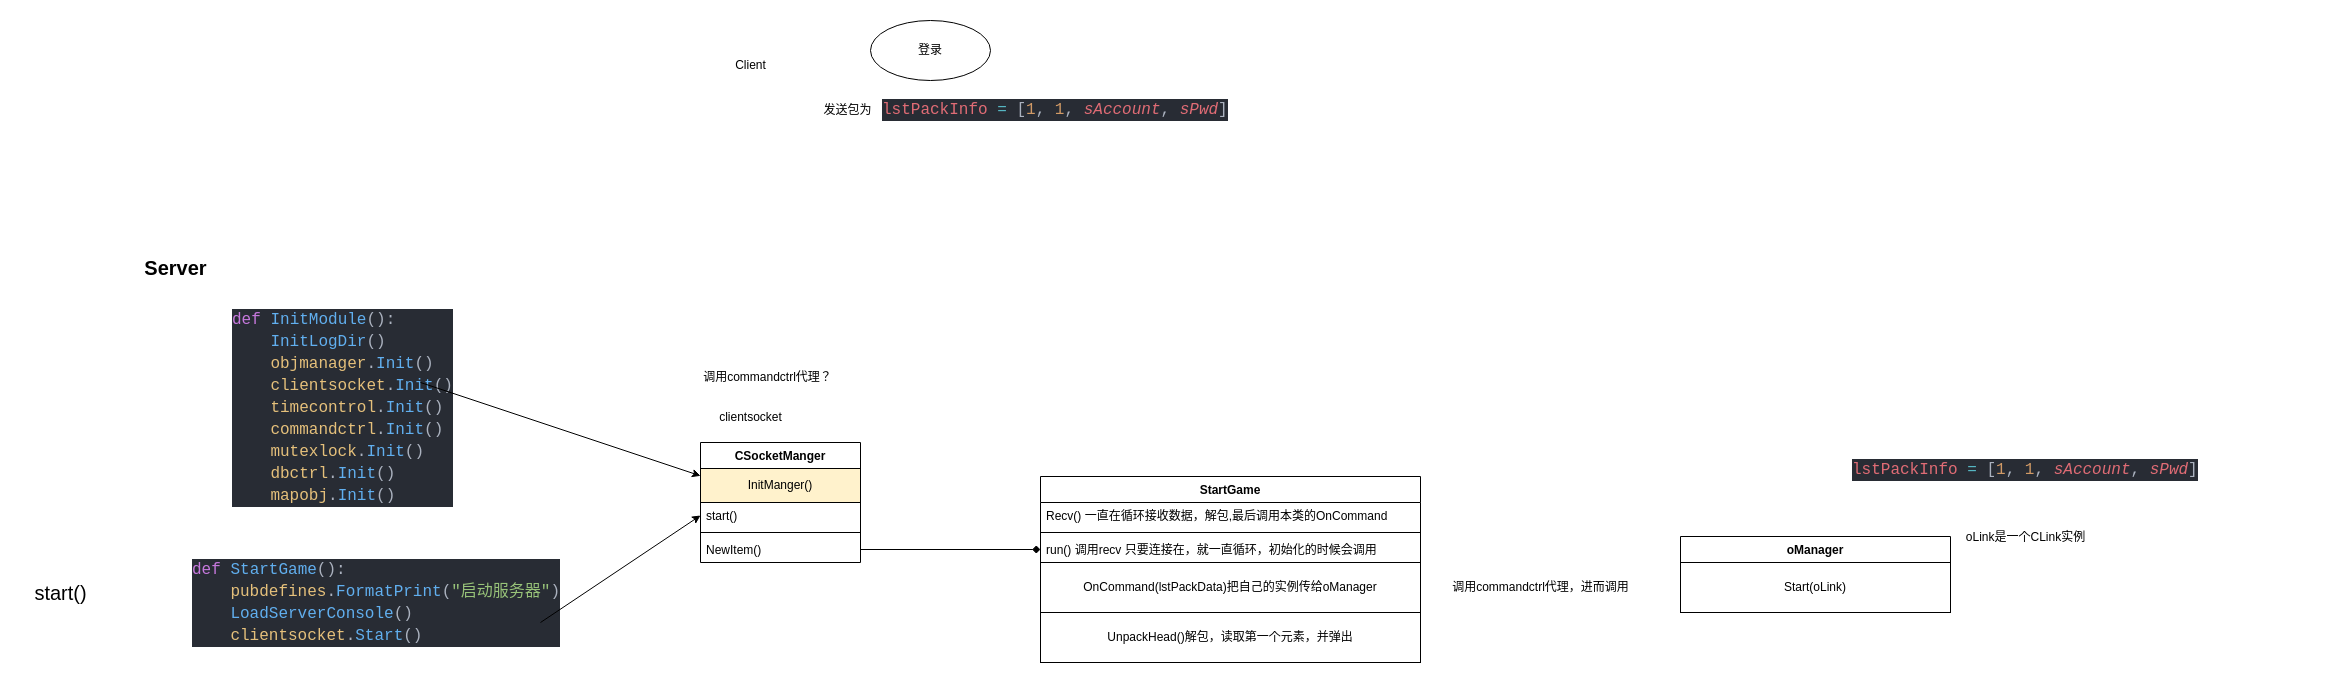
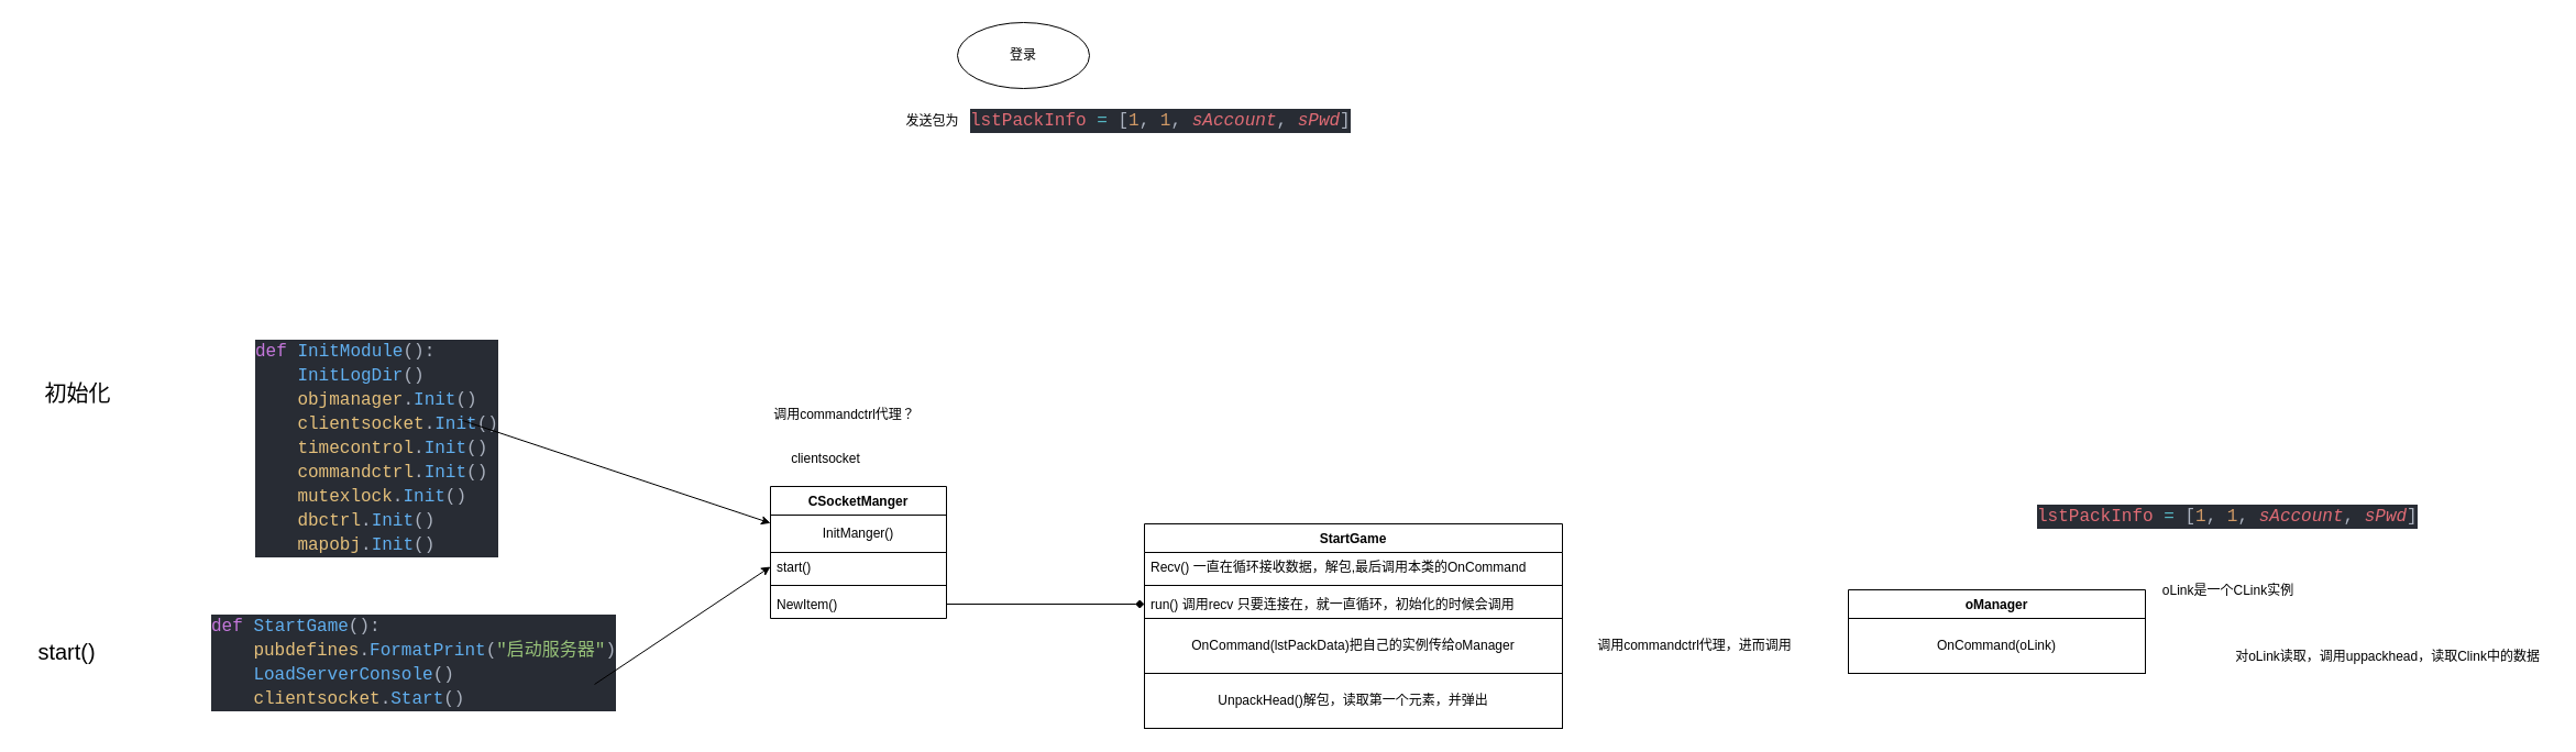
  <mxCell id="0" />
  <mxCell id="1" parent="0" />
- <mxCell id="2" value="Client" style="text;html=1;align=center;verticalAlign=middle;resizable=0;points=[];autosize=1;strokeColor=none;fillColor=none;" vertex="1" parent="1"><mxGeometry x="725" y="50" width="50" height="30" as="geometry" /></mxCell>
  <mxCell id="3" value="登录" style="ellipse;whiteSpace=wrap;html=1;" vertex="1" parent="1"><mxGeometry x="870" y="20" width="120" height="60" as="geometry" /></mxCell>
  <mxCell id="4" value="发送包为" style="text;html=1;align=center;verticalAlign=middle;resizable=0;points=[];autosize=1;strokeColor=none;fillColor=none;" vertex="1" parent="1"><mxGeometry x="812" y="95" width="70" height="30" as="geometry" /></mxCell>
  <mxCell id="5" value="&lt;div style=&quot;color: #abb2bf;background-color: #282c34;font-family: Consolas, 'Courier New', monospace;font-weight: normal;font-size: 16px;line-height: 22px;white-space: pre;&quot;&gt;&lt;div&gt;&lt;span style=&quot;color: #e06c75;&quot;&gt;lstPackInfo&lt;/span&gt;&lt;span style=&quot;color: #abb2bf;&quot;&gt; &lt;/span&gt;&lt;span style=&quot;color: #56b6c2;&quot;&gt;=&lt;/span&gt;&lt;span style=&quot;color: #abb2bf;&quot;&gt; [&lt;/span&gt;&lt;span style=&quot;color: #d19a66;&quot;&gt;1&lt;/span&gt;&lt;span style=&quot;color: #abb2bf;&quot;&gt;, &lt;/span&gt;&lt;span style=&quot;color: #d19a66;&quot;&gt;1&lt;/span&gt;&lt;span style=&quot;color: #abb2bf;&quot;&gt;, &lt;/span&gt;&lt;span style=&quot;color: #e06c75;font-style: italic;&quot;&gt;sAccount&lt;/span&gt;&lt;span style=&quot;color: #abb2bf;&quot;&gt;, &lt;/span&gt;&lt;span style=&quot;color: #e06c75;font-style: italic;&quot;&gt;sPwd&lt;/span&gt;&lt;span style=&quot;color: #abb2bf;&quot;&gt;]&lt;/span&gt;&lt;/div&gt;&lt;/div&gt;" style="text;whiteSpace=wrap;html=1;" vertex="1" parent="1"><mxGeometry x="880" y="92" width="350" height="50" as="geometry" /></mxCell>
- <mxCell id="6" value="&lt;b&gt;&lt;font style=&quot;font-size: 20px;&quot;&gt;Server&lt;/font&gt;&lt;/b&gt;" style="text;html=1;align=center;verticalAlign=middle;resizable=0;points=[];autosize=1;strokeColor=none;fillColor=none;" vertex="1" parent="1"><mxGeometry x="130" y="247" width="90" height="40" as="geometry" /></mxCell>
  <mxCell id="7" value="调用commandctrl代理？" style="text;html=1;align=center;verticalAlign=middle;resizable=0;points=[];autosize=1;strokeColor=none;fillColor=none;" vertex="1" parent="1"><mxGeometry x="652" y="362" width="230" height="30" as="geometry" /></mxCell>
  <mxCell id="8" value="StartGame" style="swimlane;fontStyle=1;align=center;verticalAlign=top;childLayout=stackLayout;horizontal=1;startSize=26;horizontalStack=0;resizeParent=1;resizeParentMax=0;resizeLast=0;collapsible=1;marginBottom=0;whiteSpace=wrap;html=1;" vertex="1" parent="1"><mxGeometry x="1040" y="476" width="380" height="186" as="geometry" /></mxCell>
  <mxCell id="9" value="Recv() 一直在循环接收数据，解包,最后调用本类的OnCommand" style="text;strokeColor=none;fillColor=none;align=left;verticalAlign=top;spacingLeft=4;spacingRight=4;overflow=hidden;rotatable=0;points=[[0,0.5],[1,0.5]];portConstraint=eastwest;whiteSpace=wrap;html=1;" vertex="1" parent="8"><mxGeometry y="26" width="380" height="26" as="geometry" /></mxCell>
  <mxCell id="10" value="" style="line;strokeWidth=1;fillColor=none;align=left;verticalAlign=middle;spacingTop=-1;spacingLeft=3;spacingRight=3;rotatable=0;labelPosition=right;points=[];portConstraint=eastwest;strokeColor=inherit;" vertex="1" parent="8"><mxGeometry y="52" width="380" height="8" as="geometry" /></mxCell>
  <mxCell id="11" value="run() 调用recv 只要连接在，就一直循环，初始化的时候会调用" style="text;strokeColor=none;fillColor=none;align=left;verticalAlign=top;spacingLeft=4;spacingRight=4;overflow=hidden;rotatable=0;points=[[0,0.5],[1,0.5]];portConstraint=eastwest;whiteSpace=wrap;html=1;" vertex="1" parent="8"><mxGeometry y="60" width="380" height="26" as="geometry" /></mxCell>
  <mxCell id="12" value="OnCommand(lstPackData)把自己的实例传给oManager" style="html=1;whiteSpace=wrap;" vertex="1" parent="8"><mxGeometry y="86" width="380" height="50" as="geometry" /></mxCell>
  <mxCell id="13" value="UnpackHead()解包，读取第一个元素，并弹出" style="html=1;whiteSpace=wrap;" vertex="1" parent="8"><mxGeometry y="136" width="380" height="50" as="geometry" /></mxCell>
  <mxCell id="14" value="CSocketManger" style="swimlane;fontStyle=1;align=center;verticalAlign=top;childLayout=stackLayout;horizontal=1;startSize=26;horizontalStack=0;resizeParent=1;resizeParentMax=0;resizeLast=0;collapsible=1;marginBottom=0;whiteSpace=wrap;html=1;" vertex="1" parent="1"><mxGeometry x="700" y="442" width="160" height="120" as="geometry" /></mxCell>
- <mxCell id="15" value="InitManger()" style="html=1;whiteSpace=wrap;fillColor=#fff2cc;" vertex="1" parent="14"><mxGeometry y="26" width="160" height="34" as="geometry" /></mxCell>
+ <mxCell id="15" value="InitManger()" style="html=1;whiteSpace=wrap;" vertex="1" parent="14"><mxGeometry y="26" width="160" height="34" as="geometry" /></mxCell>
  <mxCell id="16" value="start()" style="text;strokeColor=none;fillColor=none;align=left;verticalAlign=top;spacingLeft=4;spacingRight=4;overflow=hidden;rotatable=0;points=[[0,0.5],[1,0.5]];portConstraint=eastwest;whiteSpace=wrap;html=1;" vertex="1" parent="14"><mxGeometry y="60" width="160" height="26" as="geometry" /></mxCell>
  <mxCell id="17" value="" style="line;strokeWidth=1;fillColor=none;align=left;verticalAlign=middle;spacingTop=-1;spacingLeft=3;spacingRight=3;rotatable=0;labelPosition=right;points=[];portConstraint=eastwest;strokeColor=inherit;" vertex="1" parent="14"><mxGeometry y="86" width="160" height="8" as="geometry" /></mxCell>
  <mxCell id="18" value="NewItem()" style="text;strokeColor=none;fillColor=none;align=left;verticalAlign=top;spacingLeft=4;spacingRight=4;overflow=hidden;rotatable=0;points=[[0,0.5],[1,0.5]];portConstraint=eastwest;whiteSpace=wrap;html=1;" vertex="1" parent="14"><mxGeometry y="94" width="160" height="26" as="geometry" /></mxCell>
  <mxCell id="19" value="" style="endArrow=diamond;html=1;rounded=0;exitX=1;exitY=0.5;exitDx=0;exitDy=0;entryX=0;entryY=0.5;entryDx=0;entryDy=0;" edge="1" parent="1" source="18" target="11"><mxGeometry width="50" height="50" relative="1" as="geometry"><mxPoint x="880" y="502" as="sourcePoint" /><mxPoint x="930" y="452" as="targetPoint" /></mxGeometry></mxCell>
+ <mxCell id="20" value="&lt;font style=&quot;font-size: 20px;&quot;&gt;初始化&lt;/font&gt;" style="text;html=1;align=center;verticalAlign=middle;resizable=0;points=[];autosize=1;strokeColor=none;fillColor=none;" vertex="1" parent="1"><mxGeometry x="30" y="337" width="80" height="40" as="geometry" /></mxCell>
  <mxCell id="21" value="&lt;div style=&quot;color: #abb2bf;background-color: #282c34;font-family: Consolas, 'Courier New', monospace;font-weight: normal;font-size: 16px;line-height: 22px;white-space: pre;&quot;&gt;&lt;div&gt;&lt;span style=&quot;color: #c678dd;&quot;&gt;def&lt;/span&gt;&lt;span style=&quot;color: #abb2bf;&quot;&gt; &lt;/span&gt;&lt;span style=&quot;color: #61afef;&quot;&gt;InitModule&lt;/span&gt;&lt;span style=&quot;color: #abb2bf;&quot;&gt;():&lt;/span&gt;&lt;/div&gt;&lt;div&gt;&lt;span style=&quot;color: #abb2bf;&quot;&gt;&amp;nbsp; &amp;nbsp; &lt;/span&gt;&lt;span style=&quot;color: #61afef;&quot;&gt;InitLogDir&lt;/span&gt;&lt;span style=&quot;color: #abb2bf;&quot;&gt;()&lt;/span&gt;&lt;/div&gt;&lt;div&gt;&lt;span style=&quot;color: #abb2bf;&quot;&gt;&amp;nbsp; &amp;nbsp; &lt;/span&gt;&lt;span style=&quot;color: #e5c07b;&quot;&gt;objmanager&lt;/span&gt;&lt;span style=&quot;color: #abb2bf;&quot;&gt;.&lt;/span&gt;&lt;span style=&quot;color: #61afef;&quot;&gt;Init&lt;/span&gt;&lt;span style=&quot;color: #abb2bf;&quot;&gt;()&lt;/span&gt;&lt;/div&gt;&lt;div&gt;&lt;span style=&quot;color: #abb2bf;&quot;&gt;&amp;nbsp; &amp;nbsp; &lt;/span&gt;&lt;span style=&quot;color: #e5c07b;&quot;&gt;clientsocket&lt;/span&gt;&lt;span style=&quot;color: #abb2bf;&quot;&gt;.&lt;/span&gt;&lt;span style=&quot;color: #61afef;&quot;&gt;Init&lt;/span&gt;&lt;span style=&quot;color: #abb2bf;&quot;&gt;()&lt;/span&gt;&lt;/div&gt;&lt;div&gt;&lt;span style=&quot;color: #abb2bf;&quot;&gt;&amp;nbsp; &amp;nbsp; &lt;/span&gt;&lt;span style=&quot;color: #e5c07b;&quot;&gt;timecontrol&lt;/span&gt;&lt;span style=&quot;color: #abb2bf;&quot;&gt;.&lt;/span&gt;&lt;span style=&quot;color: #61afef;&quot;&gt;Init&lt;/span&gt;&lt;span style=&quot;color: #abb2bf;&quot;&gt;()&lt;/span&gt;&lt;/div&gt;&lt;div&gt;&lt;span style=&quot;color: #abb2bf;&quot;&gt;&amp;nbsp; &amp;nbsp; &lt;/span&gt;&lt;span style=&quot;color: #e5c07b;&quot;&gt;commandctrl&lt;/span&gt;&lt;span style=&quot;color: #abb2bf;&quot;&gt;.&lt;/span&gt;&lt;span style=&quot;color: #61afef;&quot;&gt;Init&lt;/span&gt;&lt;span style=&quot;color: #abb2bf;&quot;&gt;()&lt;/span&gt;&lt;/div&gt;&lt;div&gt;&lt;span style=&quot;color: #abb2bf;&quot;&gt;&amp;nbsp; &amp;nbsp; &lt;/span&gt;&lt;span style=&quot;color: #e5c07b;&quot;&gt;mutexlock&lt;/span&gt;&lt;span style=&quot;color: #abb2bf;&quot;&gt;.&lt;/span&gt;&lt;span style=&quot;color: #61afef;&quot;&gt;Init&lt;/span&gt;&lt;span style=&quot;color: #abb2bf;&quot;&gt;()&lt;/span&gt;&lt;/div&gt;&lt;div&gt;&lt;span style=&quot;color: #abb2bf;&quot;&gt;&amp;nbsp; &amp;nbsp; &lt;/span&gt;&lt;span style=&quot;color: #e5c07b;&quot;&gt;dbctrl&lt;/span&gt;&lt;span style=&quot;color: #abb2bf;&quot;&gt;.&lt;/span&gt;&lt;span style=&quot;color: #61afef;&quot;&gt;Init&lt;/span&gt;&lt;span style=&quot;color: #abb2bf;&quot;&gt;()&lt;/span&gt;&lt;/div&gt;&lt;div&gt;&lt;span style=&quot;color: #abb2bf;&quot;&gt;&amp;nbsp; &amp;nbsp; &lt;/span&gt;&lt;span style=&quot;color: #e5c07b;&quot;&gt;mapobj&lt;/span&gt;&lt;span style=&quot;color: #abb2bf;&quot;&gt;.&lt;/span&gt;&lt;span style=&quot;color: #61afef;&quot;&gt;Init&lt;/span&gt;&lt;span style=&quot;color: #abb2bf;&quot;&gt;()&lt;/span&gt;&lt;/div&gt;&lt;/div&gt;" style="text;whiteSpace=wrap;html=1;" vertex="1" parent="1"><mxGeometry x="230" y="302" width="240" height="220" as="geometry" /></mxCell>
  <mxCell id="22" value="" style="endArrow=classic;html=1;rounded=0;" edge="1" parent="1" target="14"><mxGeometry width="50" height="50" relative="1" as="geometry"><mxPoint x="420" y="382" as="sourcePoint" /><mxPoint x="540" y="352" as="targetPoint" /></mxGeometry></mxCell>
  <mxCell id="23" value="oManager&lt;div&gt;&lt;br&gt;&lt;/div&gt;" style="swimlane;fontStyle=1;align=center;verticalAlign=top;childLayout=stackLayout;horizontal=1;startSize=26;horizontalStack=0;resizeParent=1;resizeParentMax=0;resizeLast=0;collapsible=1;marginBottom=0;whiteSpace=wrap;html=1;" vertex="1" parent="1"><mxGeometry x="1680" y="536" width="270" height="76" as="geometry" /></mxCell>
- <mxCell id="24" value="Start(oLink)" style="html=1;whiteSpace=wrap;" vertex="1" parent="23"><mxGeometry y="26" width="270" height="50" as="geometry" /></mxCell>
+ <mxCell id="24" value="OnCommand(oLink)" style="html=1;whiteSpace=wrap;" vertex="1" parent="23"><mxGeometry y="26" width="270" height="50" as="geometry" /></mxCell>
+ <mxCell id="25" value="对oLink读取，调用uppackhead，读取Clink中的数据" style="text;html=1;align=center;verticalAlign=middle;resizable=0;points=[];autosize=1;strokeColor=none;fillColor=none;" vertex="1" parent="1"><mxGeometry x="2020" y="582" width="300" height="30" as="geometry" /></mxCell>
  <mxCell id="26" value="&lt;div style=&quot;color: #abb2bf;background-color: #282c34;font-family: Consolas, 'Courier New', monospace;font-weight: normal;font-size: 16px;line-height: 22px;white-space: pre;&quot;&gt;&lt;div&gt;&lt;span style=&quot;color: #e06c75;&quot;&gt;lstPackInfo&lt;/span&gt;&lt;span style=&quot;color: #abb2bf;&quot;&gt; &lt;/span&gt;&lt;span style=&quot;color: #56b6c2;&quot;&gt;=&lt;/span&gt;&lt;span style=&quot;color: #abb2bf;&quot;&gt; [&lt;/span&gt;&lt;span style=&quot;color: #d19a66;&quot;&gt;1&lt;/span&gt;&lt;span style=&quot;color: #abb2bf;&quot;&gt;, &lt;/span&gt;&lt;span style=&quot;color: #d19a66;&quot;&gt;1&lt;/span&gt;&lt;span style=&quot;color: #abb2bf;&quot;&gt;, &lt;/span&gt;&lt;span style=&quot;color: #e06c75;font-style: italic;&quot;&gt;sAccount&lt;/span&gt;&lt;span style=&quot;color: #abb2bf;&quot;&gt;, &lt;/span&gt;&lt;span style=&quot;color: #e06c75;font-style: italic;&quot;&gt;sPwd&lt;/span&gt;&lt;span style=&quot;color: #abb2bf;&quot;&gt;]&lt;/span&gt;&lt;/div&gt;&lt;/div&gt;" style="text;whiteSpace=wrap;html=1;" vertex="1" parent="1"><mxGeometry x="1850" y="452" width="350" height="50" as="geometry" /></mxCell>
  <mxCell id="27" value="oLink是一个CLink实例" style="text;html=1;align=center;verticalAlign=middle;resizable=0;points=[];autosize=1;strokeColor=none;fillColor=none;" vertex="1" parent="1"><mxGeometry x="1955" y="522" width="140" height="30" as="geometry" /></mxCell>
  <mxCell id="28" value="&lt;div style=&quot;color: #abb2bf;background-color: #282c34;font-family: Consolas, 'Courier New', monospace;font-weight: normal;font-size: 16px;line-height: 22px;white-space: pre;&quot;&gt;&lt;div&gt;&lt;span style=&quot;color: #c678dd;&quot;&gt;def&lt;/span&gt;&lt;span style=&quot;color: #abb2bf;&quot;&gt; &lt;/span&gt;&lt;span style=&quot;color: #61afef;&quot;&gt;StartGame&lt;/span&gt;&lt;span style=&quot;color: #abb2bf;&quot;&gt;():&lt;/span&gt;&lt;/div&gt;&lt;div&gt;&lt;span style=&quot;color: #abb2bf;&quot;&gt;&amp;nbsp; &amp;nbsp; &lt;/span&gt;&lt;span style=&quot;color: #e5c07b;&quot;&gt;pubdefines&lt;/span&gt;&lt;span style=&quot;color: #abb2bf;&quot;&gt;.&lt;/span&gt;&lt;span style=&quot;color: #61afef;&quot;&gt;FormatPrint&lt;/span&gt;&lt;span style=&quot;color: #abb2bf;&quot;&gt;(&lt;/span&gt;&lt;span style=&quot;color: #98c379;&quot;&gt;&quot;启动服务器&quot;&lt;/span&gt;&lt;span style=&quot;color: #abb2bf;&quot;&gt;)&lt;/span&gt;&lt;/div&gt;&lt;div&gt;&lt;span style=&quot;color: #abb2bf;&quot;&gt;&amp;nbsp; &amp;nbsp; &lt;/span&gt;&lt;span style=&quot;color: #61afef;&quot;&gt;LoadServerConsole&lt;/span&gt;&lt;span style=&quot;color: #abb2bf;&quot;&gt;()&lt;/span&gt;&lt;/div&gt;&lt;div&gt;&lt;span style=&quot;color: #abb2bf;&quot;&gt;&amp;nbsp; &amp;nbsp; &lt;/span&gt;&lt;span style=&quot;color: #e5c07b;&quot;&gt;clientsocket&lt;/span&gt;&lt;span style=&quot;color: #abb2bf;&quot;&gt;.&lt;/span&gt;&lt;span style=&quot;color: #61afef;&quot;&gt;Start&lt;/span&gt;&lt;span style=&quot;color: #abb2bf;&quot;&gt;()&lt;/span&gt;&lt;/div&gt;&lt;/div&gt;" style="text;whiteSpace=wrap;html=1;" vertex="1" parent="1"><mxGeometry x="190" y="552" width="380" height="110" as="geometry" /></mxCell>
  <mxCell id="29" value="" style="endArrow=classic;html=1;rounded=0;entryX=0;entryY=0.5;entryDx=0;entryDy=0;" edge="1" parent="1" target="16"><mxGeometry width="50" height="50" relative="1" as="geometry"><mxPoint x="540" y="622" as="sourcePoint" /><mxPoint x="670" y="562" as="targetPoint" /></mxGeometry></mxCell>
  <mxCell id="30" value="clientsocket" style="text;html=1;align=center;verticalAlign=middle;resizable=0;points=[];autosize=1;strokeColor=none;fillColor=none;" vertex="1" parent="1"><mxGeometry x="705" y="402" width="90" height="30" as="geometry" /></mxCell>
  <mxCell id="31" value="调用commandctrl代理，进而调用" style="text;html=1;align=center;verticalAlign=middle;resizable=0;points=[];autosize=1;strokeColor=none;fillColor=none;" vertex="1" parent="1"><mxGeometry x="1440" y="572" width="200" height="30" as="geometry" /></mxCell>
  <mxCell id="32" value="&lt;font style=&quot;font-size: 20px;&quot;&gt;start()&lt;/font&gt;" style="text;html=1;align=center;verticalAlign=middle;resizable=0;points=[];autosize=1;strokeColor=none;fillColor=none;" vertex="1" parent="1"><mxGeometry x="20" y="572" width="80" height="40" as="geometry" /></mxCell>
